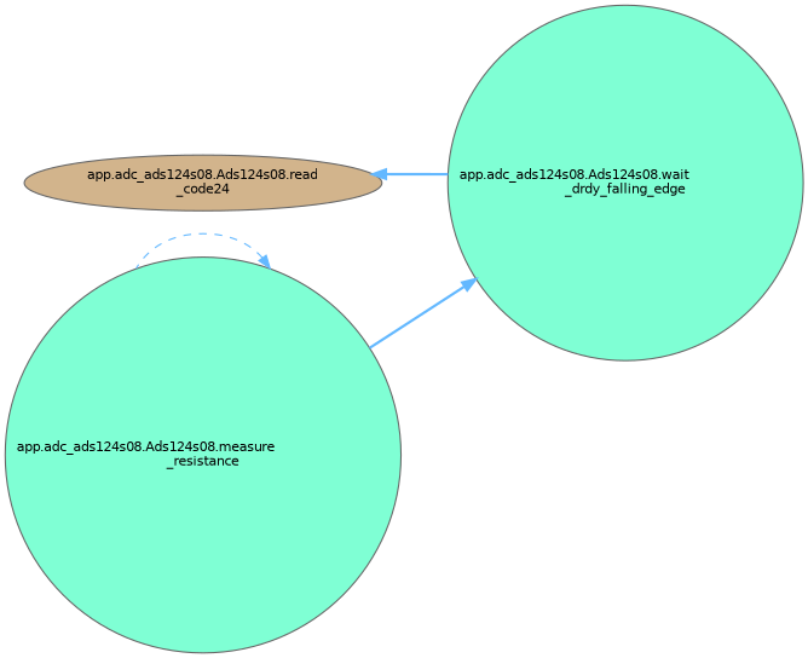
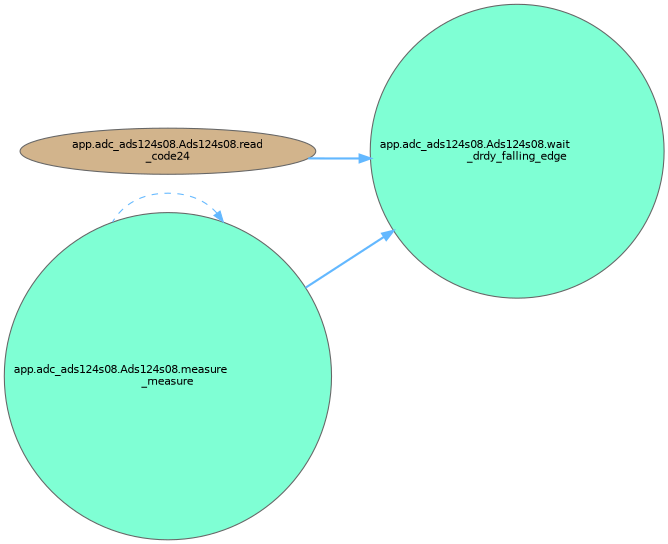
  digraph {
    rankdir=RL
    node [color=grey40 fillcolor=aquamarine fontname=Helvetica fontsize=10 shape=circle style=filled]
    edge [color=steelblue1 dir=back fontname=Helvetica fontsize=10 labelfontname=Helvetica labelfontsize=10 style=bold]
    n1 [color=gray40 fontcolor=black height=0.2 label="app.adc_ads124s08.Ads124s08.wait\l_drdy_falling_edge" width=0.4]
    n2 [fillcolor=tan height=0.2 label="app.adc_ads124s08.Ads124s08.read\l_code24" shape=ellipse width=0.4]
-   n3 [height=0.2 label="app.adc_ads124s08.Ads124s08.measure\l_resistance" width=0.4]
-   n2 -> n1
+   n3 [height=0.2 label="app.adc_ads124s08.Ads124s08.measure\l_measure" width=0.4]
+   n1 -> n2
    n1 -> n3
    n3 -> n3 [style=dashed]
  }
